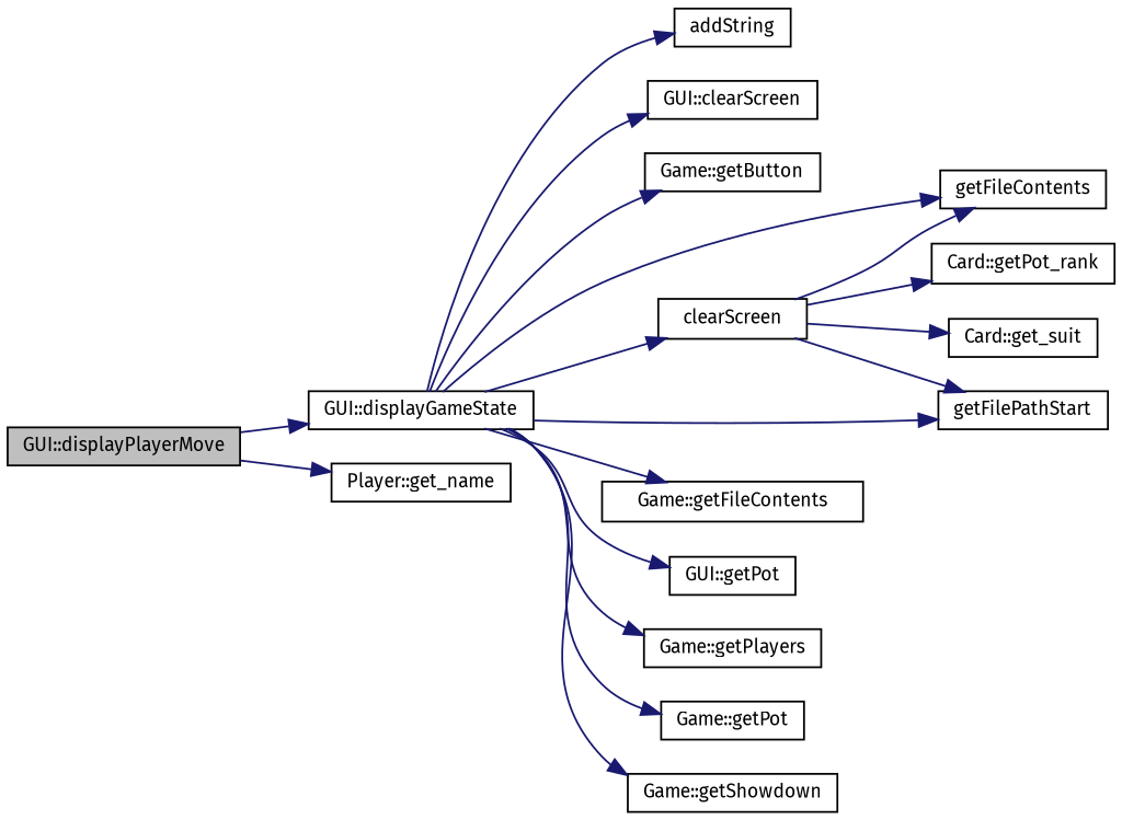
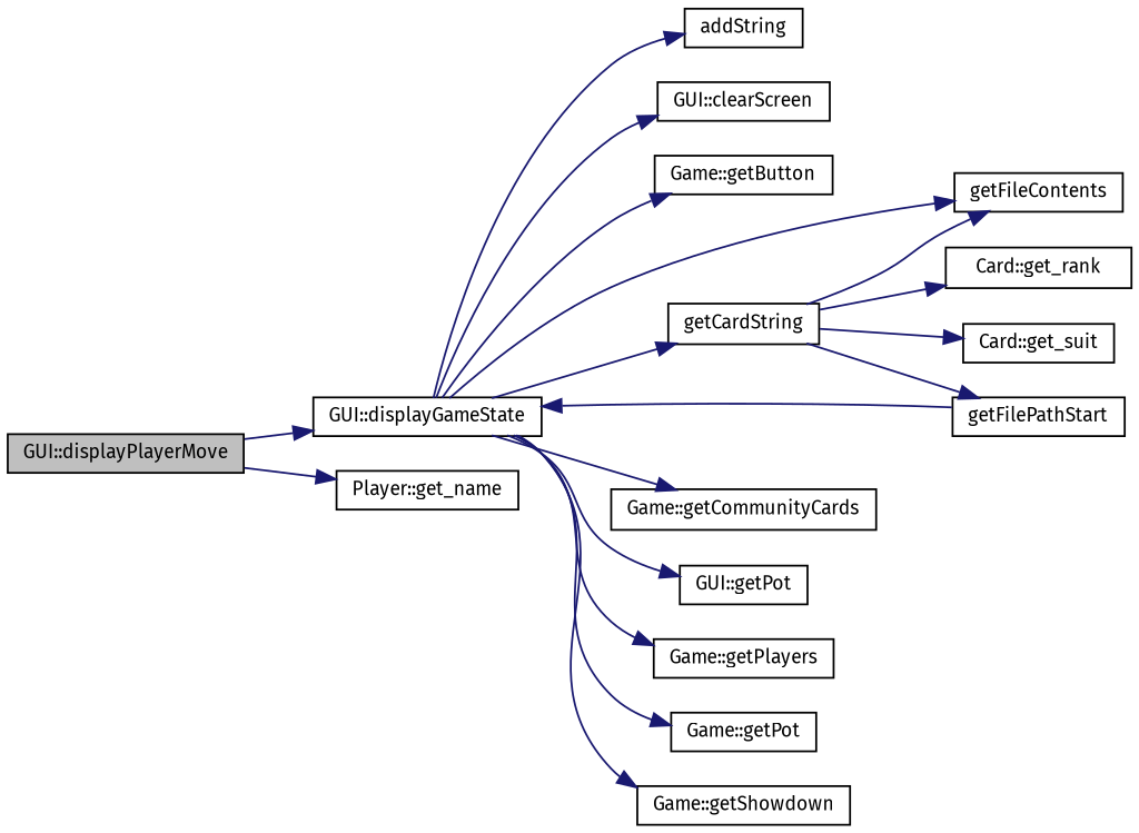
  digraph {
    fontname="Fira Sans"
    rankdir=LR
    node [color=black fillcolor=white fontname="Fira Sans" fontsize=10 shape=record style=filled]
    edge [color=midnightblue fontname="Fira Sans" fontsize=10 labelfontname=Helvetica labelfontsize=10 style=solid]
    n1 [fillcolor=grey75 fontcolor=black height=0.2 label="GUI::displayPlayerMove" width=0.4]
    n2 [height=0.2 label="GUI::displayGameState" width=0.4]
    n3 [height=0.2 label="Player::get_name" width=0.4]
    n4 [height=0.2 label=addString width=0.4]
    n5 [height=0.2 label="GUI::clearScreen" width=0.4]
    n6 [height=0.2 label="Game::getButton" width=0.4]
-   n7 [height=0.2 label=clearScreen width=0.4]
+   n7 [height=0.2 label=getCardString width=0.4]
    n8 [height=0.2 label=getFileContents width=0.4]
    n9 [height=0.2 label=getFilePathStart width=0.4]
-   n10 [height=0.2 label="Game::getFileContents" width=0.4]
+   n10 [height=0.2 label="Game::getCommunityCards" width=0.4]
    n11 [height=0.2 label="GUI::getPot" width=0.4]
    n12 [height=0.2 label="Game::getPlayers" width=0.4]
    n13 [height=0.2 label="Game::getPot" width=0.4]
    n14 [height=0.2 label="Game::getShowdown" width=0.4]
-   n15 [height=0.2 label="Card::getPot_rank" width=0.4]
+   n15 [height=0.2 label="Card::get_rank" width=0.4]
    n16 [height=0.2 label="Card::get_suit" width=0.4]
    n1 -> n2
    n1 -> n3
    n2 -> n4
    n2 -> n5
    n2 -> n6
    n2 -> n7
    n2 -> n8
-   n2 -> n9
+   n9 -> n2
    n2 -> n10
    n2 -> n11
    n2 -> n12
    n2 -> n13
    n2 -> n14
    n7 -> n8
    n7 -> n9
    n7 -> n15
    n7 -> n16
  }
